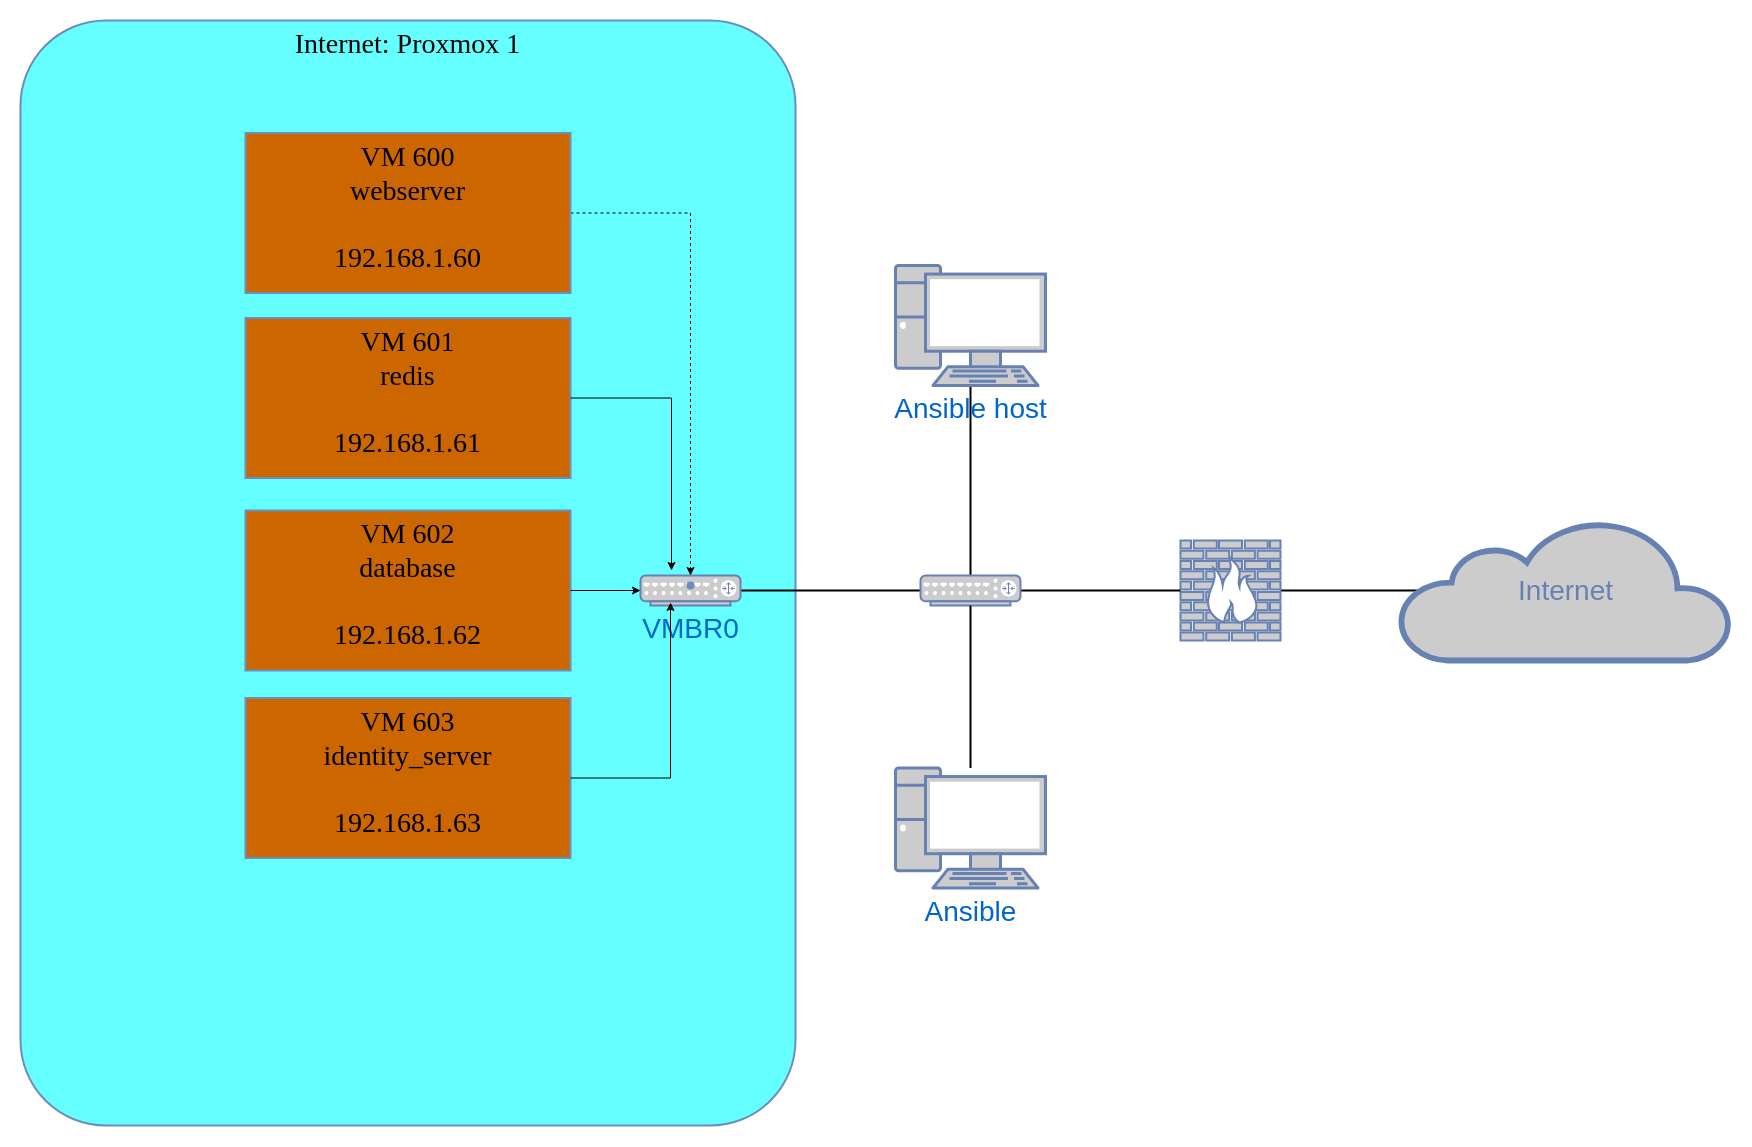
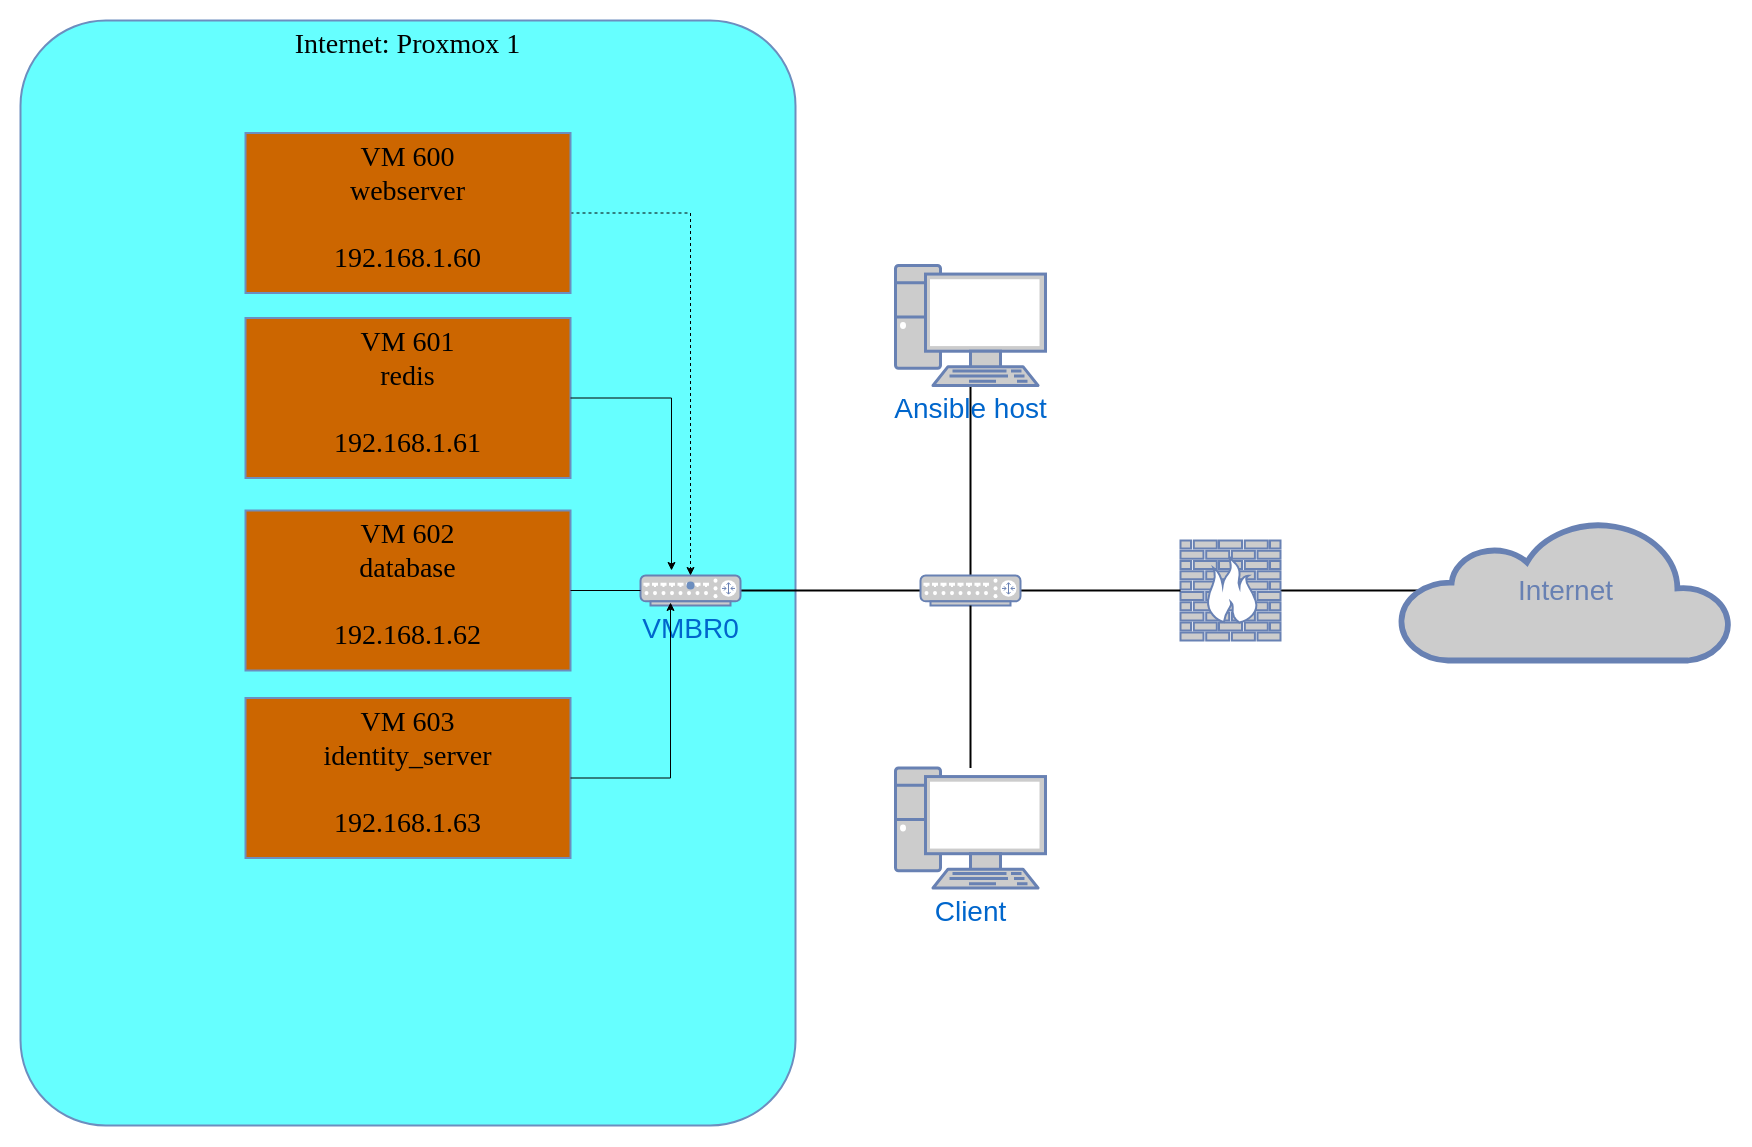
  <mxCell id="0" />
  <mxCell id="1" parent="0" />
  <mxCell id="2" style="edgeStyle=none;html=1;labelBackgroundColor=none;endArrow=none;endFill=0;strokeWidth=2;fontFamily=Verdana;fontSize=15;fontColor=#036897;entryX=0.5;entryY=0;entryDx=0;entryDy=0;entryPerimeter=0;" parent="1" source="8" target="11" edge="1"><mxGeometry relative="1" as="geometry" /></mxCell>
  <mxCell id="3" value="Internet: Proxmox 1" style="rounded=1;whiteSpace=wrap;html=1;shadow=0;comic=0;strokeColor=#6c8ebf;strokeWidth=2;fillColor=#66FFFF;fontFamily=Verdana;fontSize=28;align=center;arcSize=11;verticalAlign=top;" parent="1" vertex="1"><mxGeometry x="20" y="20" width="775" height="1105" as="geometry" /></mxCell>
  <mxCell id="4" style="edgeStyle=orthogonalEdgeStyle;rounded=0;orthogonalLoop=1;jettySize=auto;html=1;endArrow=none;endFill=0;entryX=0.06;entryY=0.5;entryDx=0;entryDy=0;entryPerimeter=0;strokeWidth=2;" edge="1" parent="1" source="5" target="9"><mxGeometry relative="1" as="geometry" /></mxCell>
  <mxCell id="5" value="" style="fontColor=#0066CC;verticalAlign=top;verticalLabelPosition=bottom;labelPosition=center;align=center;html=1;fillColor=#CCCCCC;strokeColor=#6881B3;gradientColor=none;gradientDirection=north;strokeWidth=2;shape=mxgraph.networks.firewall;rounded=0;shadow=0;comic=0;" parent="1" vertex="1"><mxGeometry x="1180" y="540" width="100" height="100" as="geometry" /></mxCell>
  <mxCell id="6" style="edgeStyle=none;html=1;labelBackgroundColor=none;endArrow=none;endFill=0;strokeWidth=2;fontFamily=Verdana;fontSize=15;fontColor=#036897;entryX=0;entryY=0.5;entryDx=0;entryDy=0;entryPerimeter=0;" parent="1" source="7" target="11" edge="1"><mxGeometry relative="1" as="geometry"><mxPoint x="1100" y="525" as="targetPoint" /></mxGeometry></mxCell>
  <mxCell id="7" value="&lt;font style=&quot;font-size: 28px;&quot;&gt;VMBR0&lt;/font&gt;" style="fontColor=#0066CC;verticalAlign=top;verticalLabelPosition=bottom;labelPosition=center;align=center;html=1;fillColor=#CCCCCC;strokeColor=#6881B3;gradientColor=none;gradientDirection=north;strokeWidth=2;shape=mxgraph.networks.router;rounded=0;shadow=0;comic=0;" parent="1" vertex="1"><mxGeometry x="640" y="575" width="100" height="30" as="geometry" /></mxCell>
  <mxCell id="8" value="Ansible host" style="fontColor=#0066CC;verticalAlign=top;verticalLabelPosition=bottom;labelPosition=center;align=center;html=1;fillColor=#CCCCCC;strokeColor=#6881B3;gradientColor=none;gradientDirection=north;strokeWidth=2;shape=mxgraph.networks.pc;rounded=0;shadow=0;comic=0;fontSize=28;" parent="1" vertex="1"><mxGeometry x="895" y="265" width="150" height="120" as="geometry" /></mxCell>
  <mxCell id="9" value="Internet" style="html=1;fillColor=#CCCCCC;strokeColor=#6881B3;gradientColor=none;gradientDirection=north;strokeWidth=2;shape=mxgraph.networks.cloud;fontColor=#6881B3;rounded=0;shadow=0;comic=0;align=center;fontSize=28;" parent="1" vertex="1"><mxGeometry x="1400" y="520" width="330" height="140" as="geometry" /></mxCell>
  <mxCell id="10" style="edgeStyle=none;html=1;labelBackgroundColor=none;endArrow=none;endFill=0;strokeWidth=2;fontFamily=Verdana;fontSize=28;fontColor=#6881B3;exitX=1;exitY=0.5;exitDx=0;exitDy=0;exitPerimeter=0;entryX=0;entryY=0.5;entryDx=0;entryDy=0;entryPerimeter=0;" parent="1" source="11" target="5" edge="1"><mxGeometry relative="1" as="geometry"><mxPoint x="1360" y="655" as="sourcePoint" /><mxPoint x="1150" y="595" as="targetPoint" /></mxGeometry></mxCell>
  <mxCell id="11" value="" style="fontColor=#0066CC;verticalAlign=top;verticalLabelPosition=bottom;labelPosition=center;align=center;html=1;fillColor=#CCCCCC;strokeColor=#6881B3;gradientColor=none;gradientDirection=north;strokeWidth=2;shape=mxgraph.networks.router;rounded=0;shadow=0;comic=0;" parent="1" vertex="1"><mxGeometry x="920" y="575" width="100" height="30" as="geometry" /></mxCell>
  <mxCell id="12" value="" style="edgeStyle=orthogonalEdgeStyle;rounded=0;orthogonalLoop=1;jettySize=auto;html=1;dashed=1;" edge="1" parent="1" source="13" target="7"><mxGeometry relative="1" as="geometry"><mxPoint x="690" y="495" as="targetPoint" /></mxGeometry></mxCell>
  <mxCell id="13" value="&lt;div&gt;VM 600&lt;/div&gt;&lt;div&gt;webserver&lt;/div&gt;&lt;div&gt;&lt;br&gt;&lt;/div&gt;&lt;div&gt;192.168.1.60&lt;br&gt;&lt;/div&gt;" style="rounded=0;whiteSpace=wrap;html=1;shadow=0;comic=0;strokeColor=#6c8ebf;strokeWidth=2;fillColor=#CC6600;fontFamily=Verdana;fontSize=28;align=center;arcSize=11;verticalAlign=top;" vertex="1" parent="1"><mxGeometry x="245" y="132.5" width="325" height="160" as="geometry" /></mxCell>
  <mxCell id="14" value="&lt;div&gt;VM 601&lt;/div&gt;&lt;div&gt;redis&lt;/div&gt;&lt;div&gt;&lt;br&gt;&lt;/div&gt;&lt;div&gt;192.168.1.61&lt;br&gt;&lt;/div&gt;" style="rounded=0;whiteSpace=wrap;html=1;shadow=0;comic=0;strokeColor=#6c8ebf;strokeWidth=2;fillColor=#CC6600;fontFamily=Verdana;fontSize=28;align=center;arcSize=11;verticalAlign=top;" vertex="1" parent="1"><mxGeometry x="245" y="317.5" width="325" height="160" as="geometry" /></mxCell>
  <mxCell id="15" value="&lt;div&gt;VM 602&lt;/div&gt;&lt;div&gt;database&lt;/div&gt;&lt;div&gt;&lt;br&gt;&lt;/div&gt;&lt;div&gt;192.168.1.62&lt;br&gt;&lt;/div&gt;" style="rounded=0;whiteSpace=wrap;html=1;shadow=0;comic=0;strokeColor=#6c8ebf;strokeWidth=2;fillColor=#CC6600;fontFamily=Verdana;fontSize=28;align=center;arcSize=11;verticalAlign=top;" vertex="1" parent="1"><mxGeometry x="245" y="510" width="325" height="160" as="geometry" /></mxCell>
  <mxCell id="16" value="&lt;div&gt;VM 603&lt;/div&gt;&lt;div&gt;identity_server&lt;/div&gt;&lt;div&gt;&lt;br&gt;&lt;/div&gt;&lt;div&gt;192.168.1.63&lt;br&gt;&lt;/div&gt;" style="rounded=0;whiteSpace=wrap;html=1;shadow=0;comic=0;strokeColor=#6c8ebf;strokeWidth=2;fillColor=#CC6600;fontFamily=Verdana;fontSize=28;align=center;arcSize=11;verticalAlign=top;" vertex="1" parent="1"><mxGeometry x="245" y="697.5" width="325" height="160" as="geometry" /></mxCell>
  <mxCell id="17" value="" style="shape=waypoint;sketch=0;size=6;pointerEvents=1;points=[];fillColor=#CC6600;resizable=0;rotatable=0;perimeter=centerPerimeter;snapToPoint=1;fontSize=28;fontFamily=Verdana;verticalAlign=top;strokeColor=#6c8ebf;rounded=0;shadow=0;comic=0;strokeWidth=2;arcSize=11;" vertex="1" parent="1"><mxGeometry x="680" y="575" width="20" height="20" as="geometry" /></mxCell>
  <mxCell id="18" style="edgeStyle=orthogonalEdgeStyle;rounded=0;orthogonalLoop=1;jettySize=auto;html=1;entryX=0.31;entryY=-0.167;entryDx=0;entryDy=0;entryPerimeter=0;" edge="1" parent="1" source="14" target="7"><mxGeometry relative="1" as="geometry" /></mxCell>
- <mxCell id="19" style="edgeStyle=orthogonalEdgeStyle;rounded=0;orthogonalLoop=1;jettySize=auto;html=1;entryX=0;entryY=0.5;entryDx=0;entryDy=0;entryPerimeter=0;" edge="1" parent="1" source="15" target="7"><mxGeometry relative="1" as="geometry" /></mxCell>
+ <mxCell id="19" style="edgeStyle=orthogonalEdgeStyle;rounded=0;orthogonalLoop=1;jettySize=auto;html=1;entryX=0;entryY=0.5;entryDx=0;entryDy=0;entryPerimeter=0;endArrow=none;" edge="1" parent="1" source="15" target="7"><mxGeometry relative="1" as="geometry" /></mxCell>
  <mxCell id="20" style="edgeStyle=orthogonalEdgeStyle;rounded=0;orthogonalLoop=1;jettySize=auto;html=1;entryX=0.3;entryY=0.9;entryDx=0;entryDy=0;entryPerimeter=0;" edge="1" parent="1" source="16" target="7"><mxGeometry relative="1" as="geometry" /></mxCell>
- <mxCell id="21" value="Ansible" style="fontColor=#0066CC;verticalAlign=top;verticalLabelPosition=bottom;labelPosition=center;align=center;html=1;fillColor=#CCCCCC;strokeColor=#6881B3;gradientColor=none;gradientDirection=north;strokeWidth=2;shape=mxgraph.networks.pc;rounded=0;shadow=0;comic=0;fontSize=28;" vertex="1" parent="1"><mxGeometry x="895" y="767.5" width="150" height="120" as="geometry" /></mxCell>
+ <mxCell id="21" value="Client" style="fontColor=#0066CC;verticalAlign=top;verticalLabelPosition=bottom;labelPosition=center;align=center;html=1;fillColor=#CCCCCC;strokeColor=#6881B3;gradientColor=none;gradientDirection=north;strokeWidth=2;shape=mxgraph.networks.pc;rounded=0;shadow=0;comic=0;fontSize=28;" vertex="1" parent="1"><mxGeometry x="895" y="767.5" width="150" height="120" as="geometry" /></mxCell>
  <mxCell id="22" style="edgeStyle=orthogonalEdgeStyle;rounded=0;orthogonalLoop=1;jettySize=auto;html=1;entryX=0.5;entryY=1;entryDx=0;entryDy=0;entryPerimeter=0;endArrow=none;endFill=0;strokeWidth=2;" edge="1" parent="1" source="21" target="11"><mxGeometry relative="1" as="geometry" /></mxCell>
